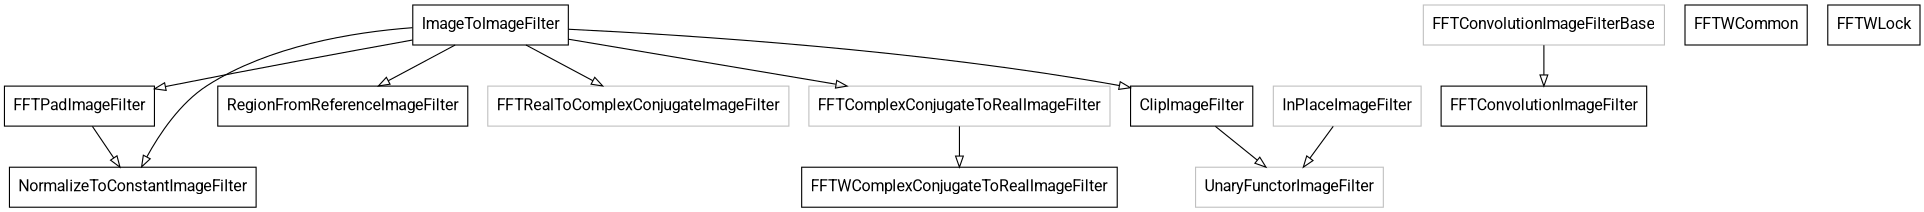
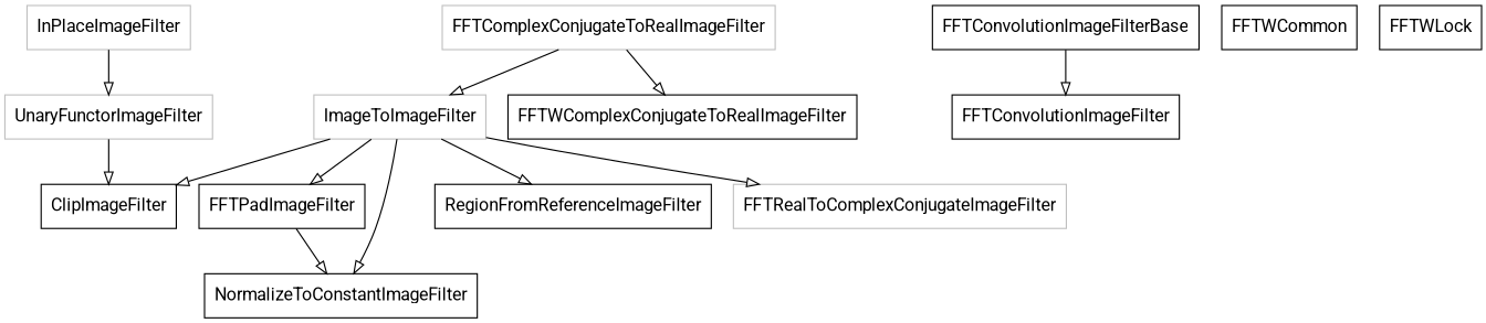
  digraph {
    fontname=Roboto
    node [fontname=Roboto shape=record]
    edge [arrowhead=empty fontname=Roboto]
    FFTPadImageFilter
    NormalizeToConstantImageFilter
-   FFTConvolutionImageFilterBase [color=grey]
+   FFTConvolutionImageFilterBase
    FFTConvolutionImageFilter
    FFTWCommon
    FFTWLock
-   ImageToImageFilter [color=black]
+   ImageToImageFilter [color=grey]
    RegionFromReferenceImageFilter
    FFTRealToComplexConjugateImageFilter [color=grey]
    FFTComplexConjugateToRealImageFilter [color=grey]
    ClipImageFilter
    InPlaceImageFilter [color=grey]
    UnaryFunctorImageFilter [color=grey]
    FFTWComplexConjugateToRealImageFilter
    FFTPadImageFilter -> NormalizeToConstantImageFilter
    FFTConvolutionImageFilterBase -> FFTConvolutionImageFilter
    ImageToImageFilter -> FFTPadImageFilter
    ImageToImageFilter -> NormalizeToConstantImageFilter
    ImageToImageFilter -> RegionFromReferenceImageFilter
    ImageToImageFilter -> FFTRealToComplexConjugateImageFilter
-   ImageToImageFilter -> FFTComplexConjugateToRealImageFilter
+   FFTComplexConjugateToRealImageFilter -> ImageToImageFilter
    ImageToImageFilter -> ClipImageFilter
    FFTComplexConjugateToRealImageFilter -> FFTWComplexConjugateToRealImageFilter
    InPlaceImageFilter -> UnaryFunctorImageFilter
-   ClipImageFilter -> UnaryFunctorImageFilter
+   UnaryFunctorImageFilter -> ClipImageFilter
  }
